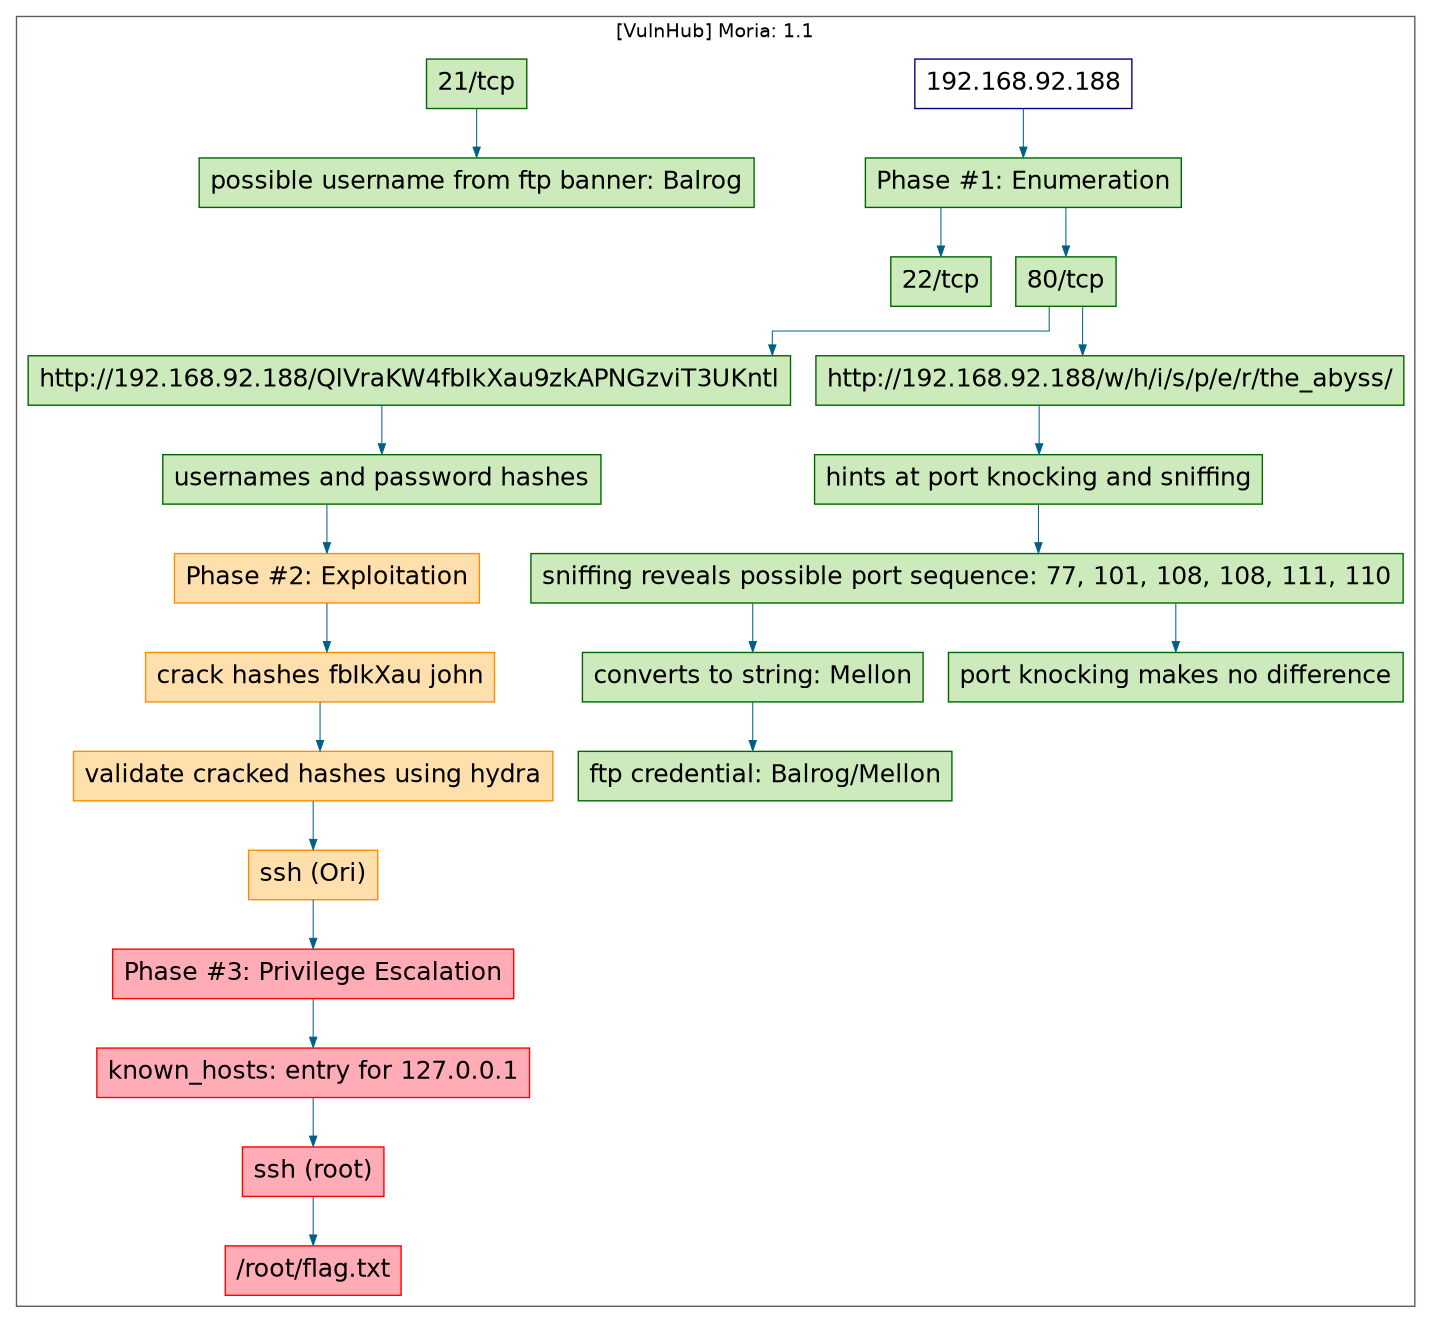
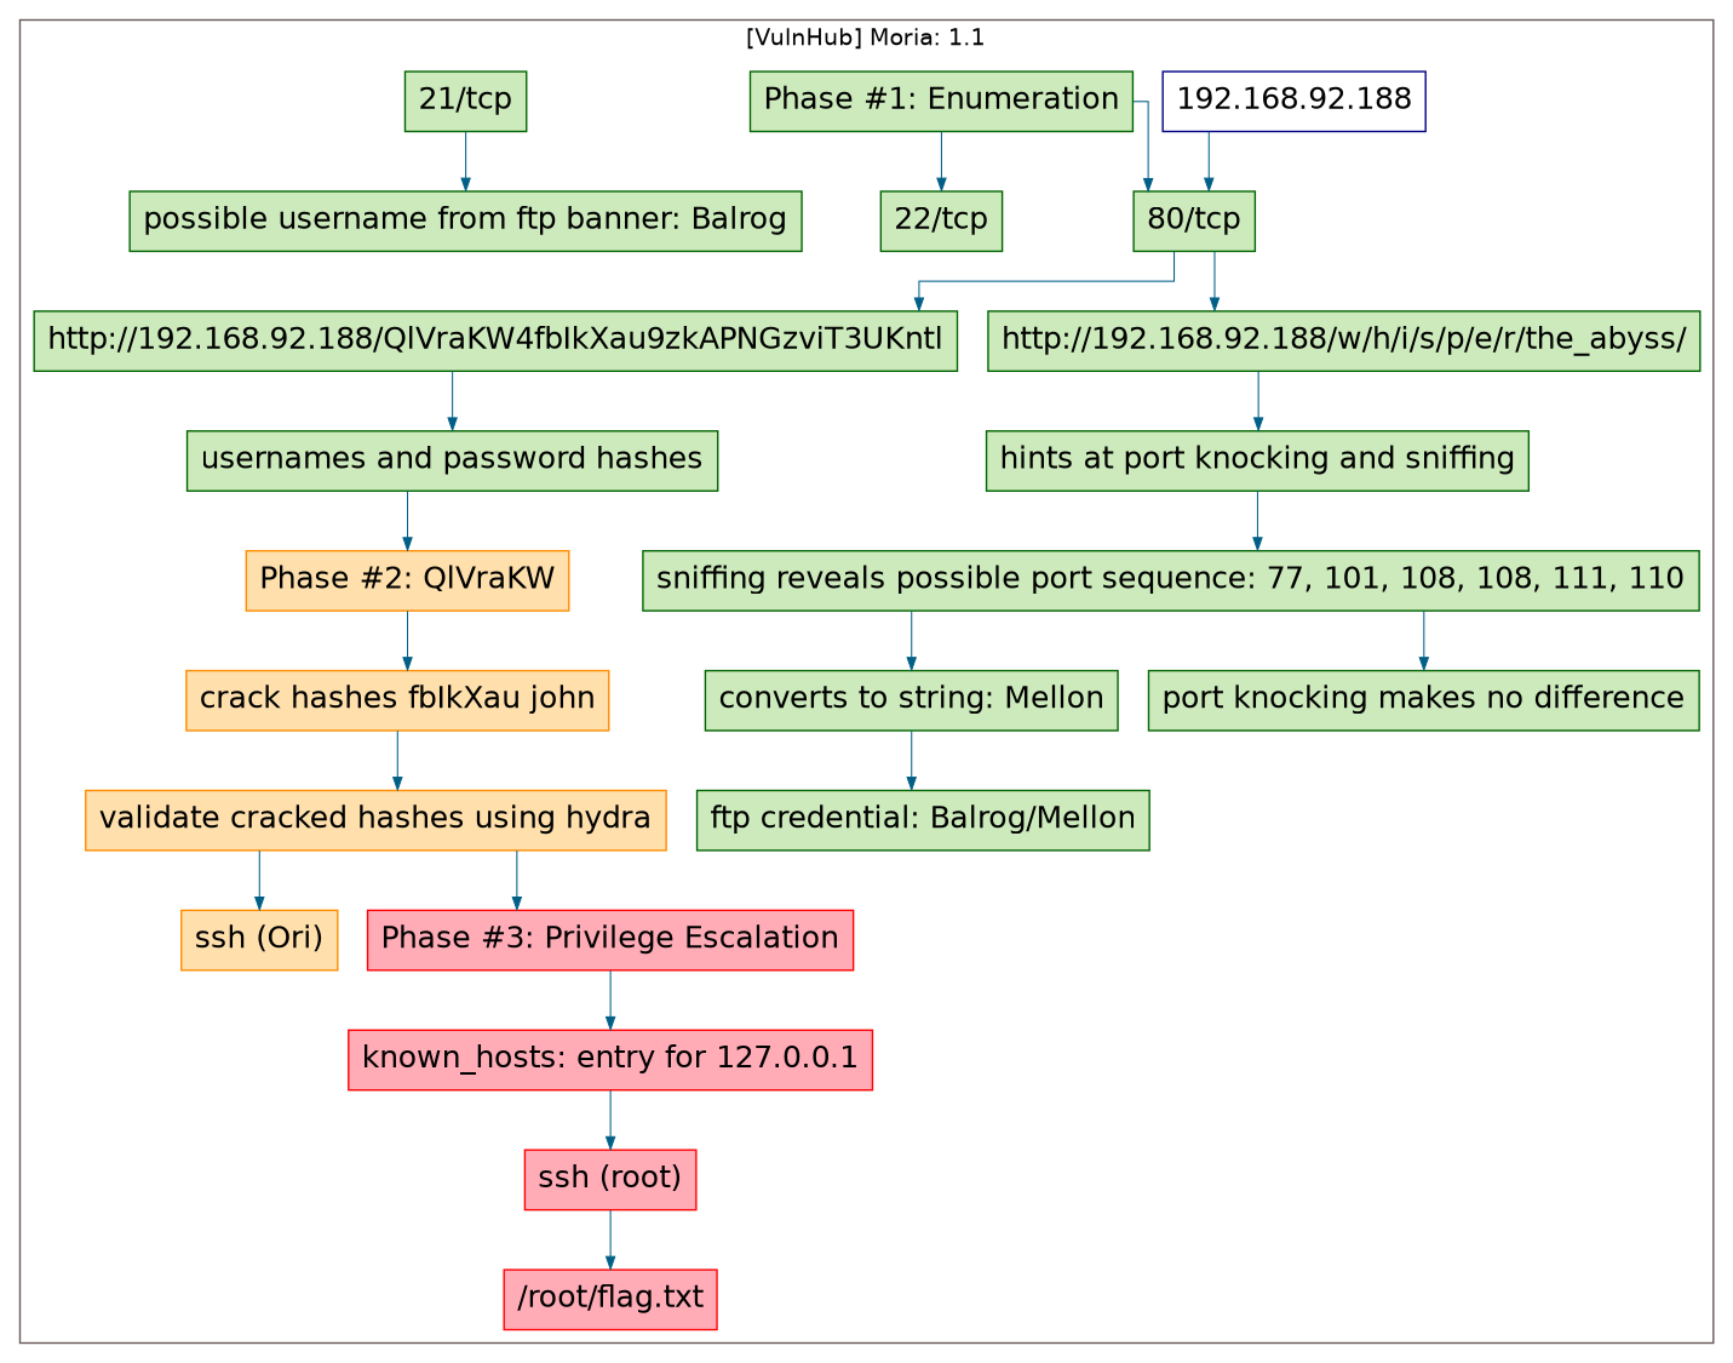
  digraph {
    bgcolor="#ffffff"
    fixedsize=true
    fontname="DejaVu Sans"
    nodesdictep=1.0
    splines=ortho
    node [color=darkgreen fillcolor="#cceabb" fontname="DejaVu Sans" fontsize=18 shape=box style="filled,solid"]
    edge [arrowsize=0.75 color="#005f87" fontname="DejaVu Sans" penwidth=0.75 style=solid]
    n1 [color=navyblue fillcolor="#ffffff" label="192.168.92.188" width=0.25]
    n2 [label="Phase #1: Enumeration" width=0.25]
    n3 [label="converts to string: Mellon" width=0.25]
    n4 [label="ftp credential: Balrog/Mellon" width=0.25]
    n5 [label="http://192.168.92.188/QlVraKW4fbIkXau9zkAPNGzviT3UKntl" width=0.25]
    n6 [label="usernames and password hashes" width=0.25]
-   n7 [color=darkorange fillcolor="#ffe0ac" label="Phase #2: Exploitation" width=0.25]
+   n7 [color=darkorange fillcolor="#ffe0ac" label="Phase #2: QlVraKW" width=0.25]
    n8 [color=darkorange fillcolor="#ffe0ac" label="crack hashes fbIkXau john" width=0.25]
    n9 [color=darkorange fillcolor="#ffe0ac" label="validate cracked hashes using hydra" width=0.25]
    n10 [color=darkorange fillcolor="#ffe0ac" label="ssh (Ori)" width=0.25]
    n11 [color=red fillcolor="#ffacb7" label="Phase #3: Privilege Escalation" width=0.25]
    n12 [color=red fillcolor="#ffacb7" label="known_hosts: entry for 127.0.0.1" width=0.25]
    n13 [color=red fillcolor="#ffacb7" label="ssh (root)" width=0.25]
    n14 [label="21/tcp" width=0.25]
    n15 [label="22/tcp" width=0.25]
    n16 [label="80/tcp" width=0.25]
    n17 [color=red fillcolor="#ffacb7" label="/root/flag.txt" width=0.25]
    n18 [label="possible username from ftp banner: Balrog" width=0.25]
    n19 [label="http://192.168.92.188/w/h/i/s/p/e/r/the_abyss/" width=0.25]
    n20 [label="hints at port knocking and sniffing" width=0.25]
    n21 [label="sniffing reveals possible port sequence: 77, 101, 108, 108, 111, 110" width=0.25]
    n22 [label="port knocking makes no difference" width=0.25]
    subgraph cluster_1 {
      color="#665957"
      label="[VulnHub] Moria: 1.1"
      n1
      n2
      n3
      n4
      n5
      n6
      n7
      n8
      n9
      n10
      n11
      n12
      n13
      n14
      n15
      n16
      n17
      n18
      n19
      n20
      n21
      n22
    }
-   n1 -> n2
+   n1 -> n16
    n2 -> n15
    n2 -> n16
    n3 -> n4
    n5 -> n6
    n6 -> n7
    n7 -> n8
    n8 -> n9
    n9 -> n10
-   n10 -> n11
+   n9 -> n11
    n11 -> n12
    n12 -> n13
    n13 -> n17
    n14 -> n18
    n16 -> n5
    n16 -> n19
    n19 -> n20
    n20 -> n21
    n21 -> n3
    n21 -> n22
  }
